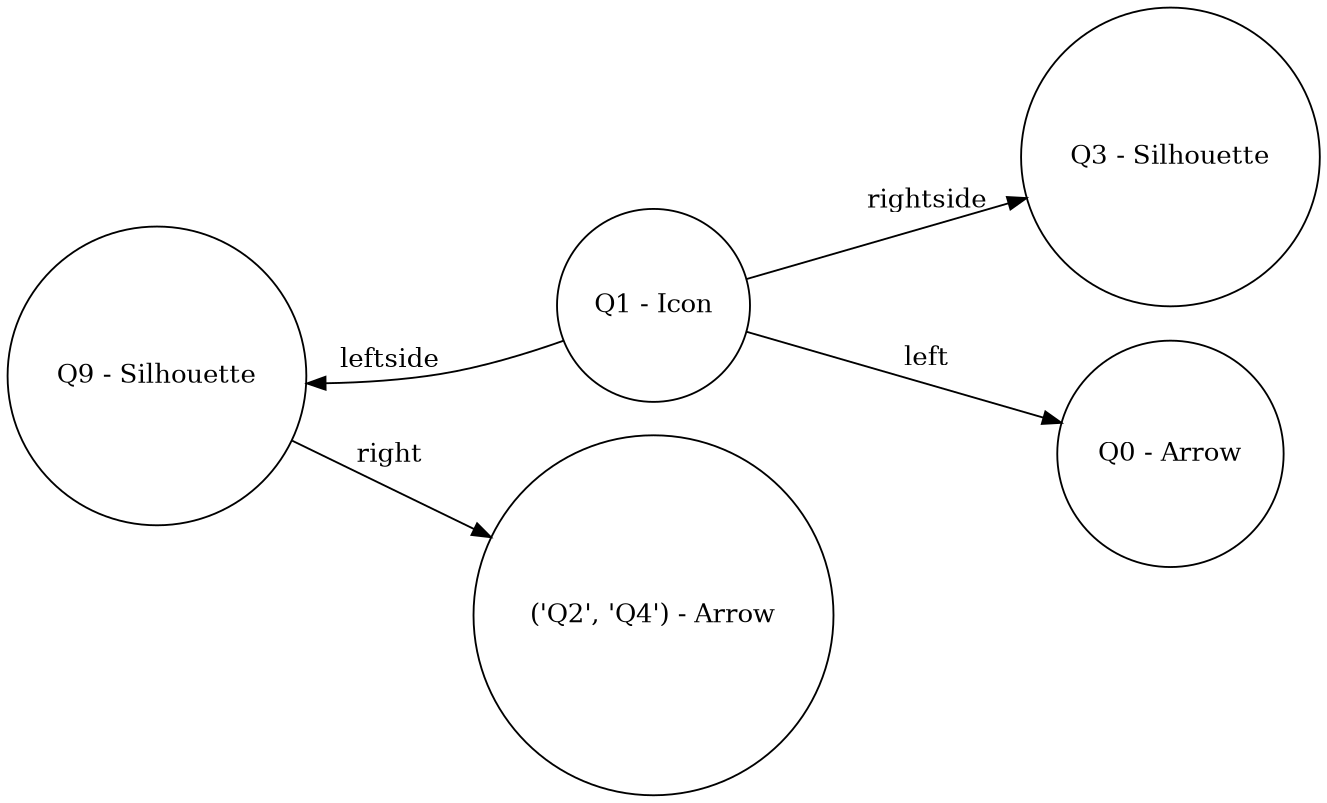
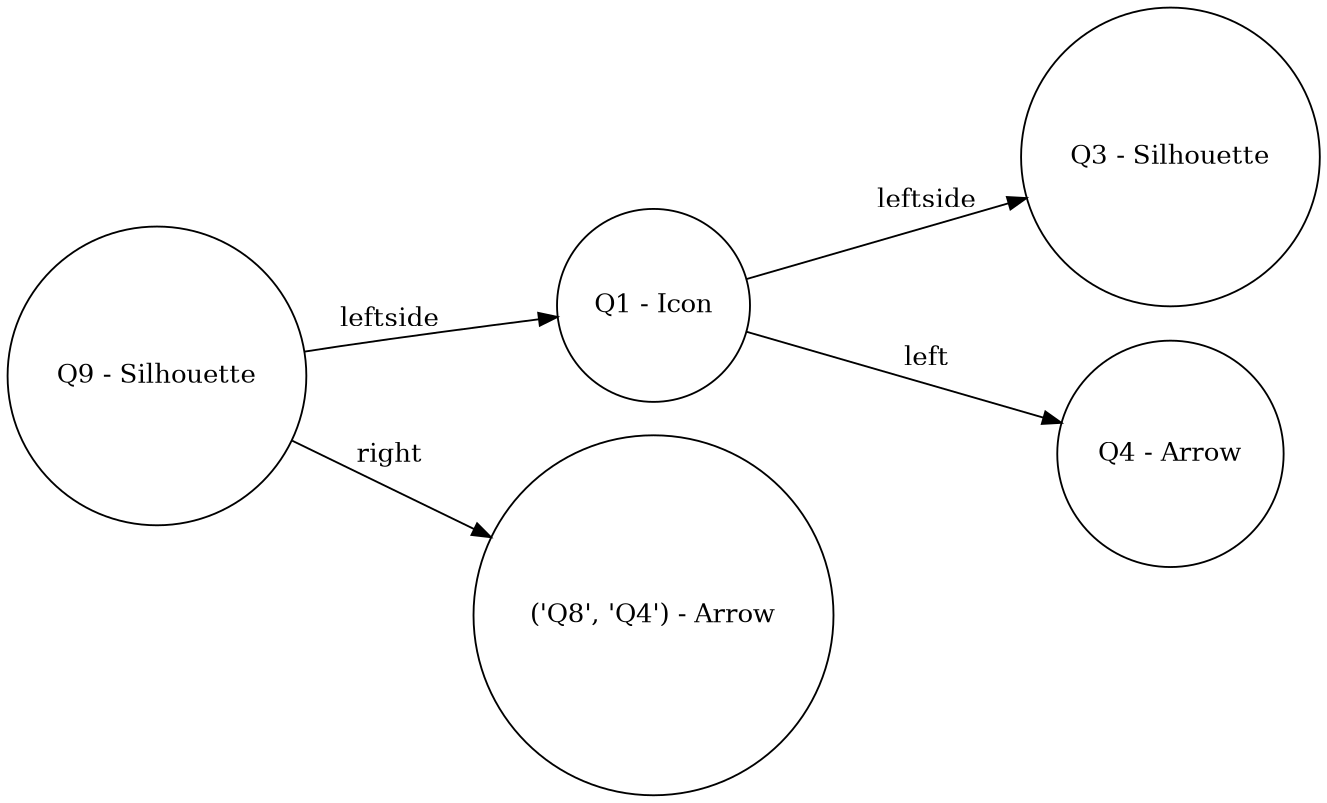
  digraph {
    rankdir=LR
    node [shape=circle]
    n1 [label="Q9 - Silhouette"]
    "Q1 - Icon"
    "Q3 - Silhouette"
-   "Q4 - Arrow" [label="Q0 - Arrow"]
-   "('Q2', 'Q4') - Arrow"
+   "Q4 - Arrow"
+   "('Q2', 'Q4') - Arrow" [label="('Q8', 'Q4') - Arrow"]
    n1 -> "('Q2', 'Q4') - Arrow" [label=right]
-   "Q1 - Icon" -> n1 [label=leftside]
-   "Q1 - Icon" -> "Q3 - Silhouette" [label=rightside]
+   n1 -> "Q1 - Icon" [label=leftside]
+   "Q1 - Icon" -> "Q3 - Silhouette" [label=leftside]
    "Q1 - Icon" -> "Q4 - Arrow" [label=left]
  }
